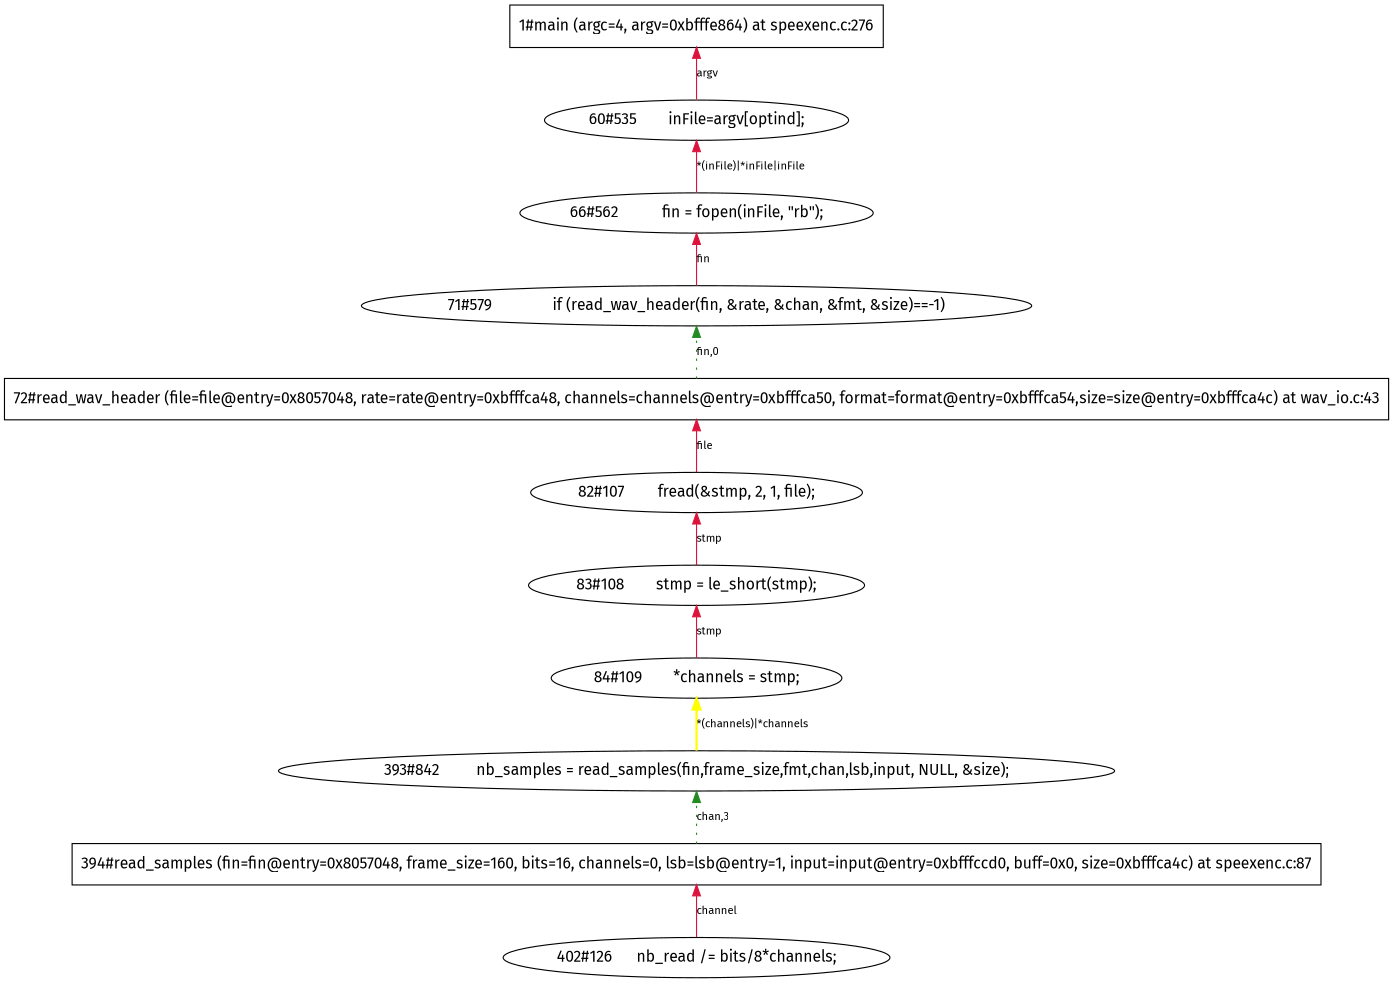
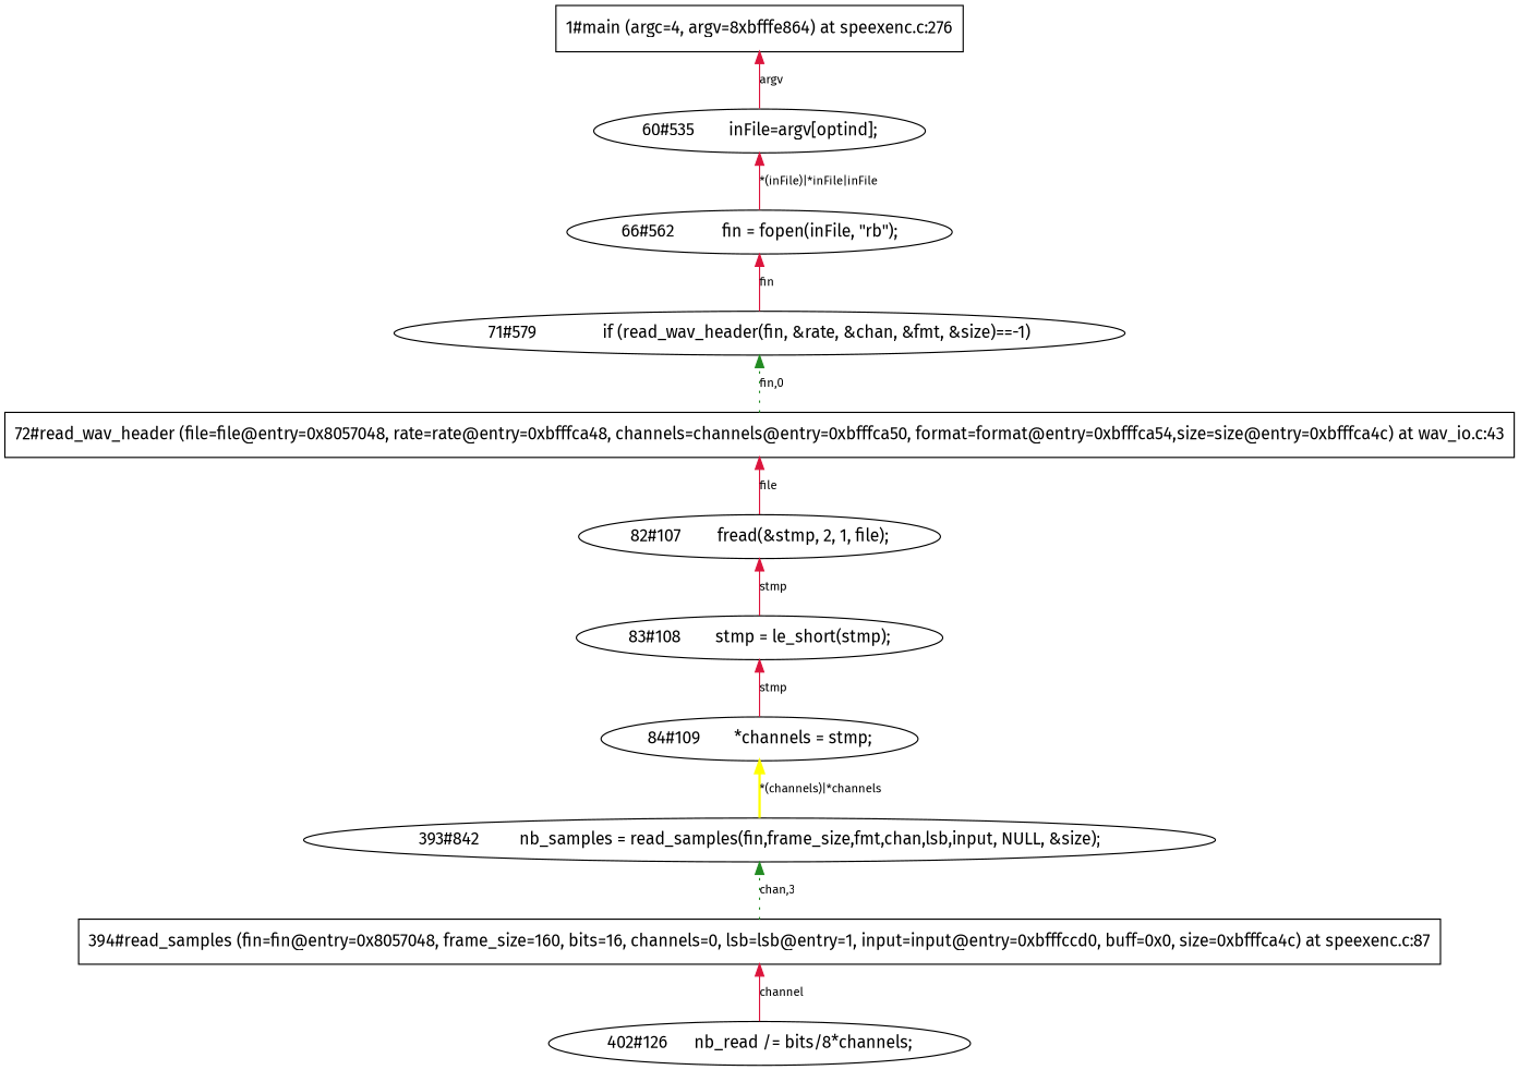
  digraph {
    rankdir=BT
    fontname="Fira Sans"
    node [fontname="Fira Sans"]
    edge [color=crimson fontname="Fira Sans" fontsize=10 style=solid]
-   "1#main (argc=4, argv=0xbfffe864) at speexenc.c:276" [shape=record]
+   "1#main (argc=4, argv=0xbfffe864) at speexenc.c:276" [shape=record label="1#main (argc=4, argv=8xbfffe864) at speexenc.c:276"]
    "66#562	      fin = fopen(inFile, \"rb\");"
    "60#535	   inFile=argv[optind];"
    "71#579	         if (read_wav_header(fin, &rate, &chan, &fmt, &size)==-1)"
    "72#read_wav_header (file=file@entry=0x8057048, rate=rate@entry=0xbfffca48, channels=channels@entry=0xbfffca50, format=format@entry=0xbfffca54,size=size@entry=0xbfffca4c) at wav_io.c:43" [shape=record]
    "82#107	   fread(&stmp, 2, 1, file);"
    "393#842	      nb_samples = read_samples(fin,frame_size,fmt,chan,lsb,input, NULL, &size);"
    "84#109	   *channels = stmp;"
    "394#read_samples (fin=fin@entry=0x8057048, frame_size=160, bits=16, channels=0, lsb=lsb@entry=1, input=input@entry=0xbfffccd0, buff=0x0, size=0xbfffca4c) at speexenc.c:87" [shape=record]
    "402#126	   nb_read /= bits/8*channels;"
    "83#108	   stmp = le_short(stmp);"
    "66#562	      fin = fopen(inFile, \"rb\");" -> "60#535	   inFile=argv[optind];" [label="*(inFile)|*inFile|inFile"]
    "60#535	   inFile=argv[optind];" -> "1#main (argc=4, argv=0xbfffe864) at speexenc.c:276" [label=argv]
    "71#579	         if (read_wav_header(fin, &rate, &chan, &fmt, &size)==-1)" -> "66#562	      fin = fopen(inFile, \"rb\");" [label=fin]
    "72#read_wav_header (file=file@entry=0x8057048, rate=rate@entry=0xbfffca48, channels=channels@entry=0xbfffca50, format=format@entry=0xbfffca54,size=size@entry=0xbfffca4c) at wav_io.c:43" -> "71#579	         if (read_wav_header(fin, &rate, &chan, &fmt, &size)==-1)" [color=forestgreen label="fin,0" style=dotted]
    "82#107	   fread(&stmp, 2, 1, file);" -> "72#read_wav_header (file=file@entry=0x8057048, rate=rate@entry=0xbfffca48, channels=channels@entry=0xbfffca50, format=format@entry=0xbfffca54,size=size@entry=0xbfffca4c) at wav_io.c:43" [label=file]
    "393#842	      nb_samples = read_samples(fin,frame_size,fmt,chan,lsb,input, NULL, &size);" -> "84#109	   *channels = stmp;" [color=yellow label="*(channels)|*channels" style=bold]
    "84#109	   *channels = stmp;" -> "83#108	   stmp = le_short(stmp);" [label=stmp]
    "394#read_samples (fin=fin@entry=0x8057048, frame_size=160, bits=16, channels=0, lsb=lsb@entry=1, input=input@entry=0xbfffccd0, buff=0x0, size=0xbfffca4c) at speexenc.c:87" -> "393#842	      nb_samples = read_samples(fin,frame_size,fmt,chan,lsb,input, NULL, &size);" [color=forestgreen label="chan,3" style=dotted]
    "402#126	   nb_read /= bits/8*channels;" -> "394#read_samples (fin=fin@entry=0x8057048, frame_size=160, bits=16, channels=0, lsb=lsb@entry=1, input=input@entry=0xbfffccd0, buff=0x0, size=0xbfffca4c) at speexenc.c:87" [label=channel]
    "83#108	   stmp = le_short(stmp);" -> "82#107	   fread(&stmp, 2, 1, file);" [label=stmp]
  }
